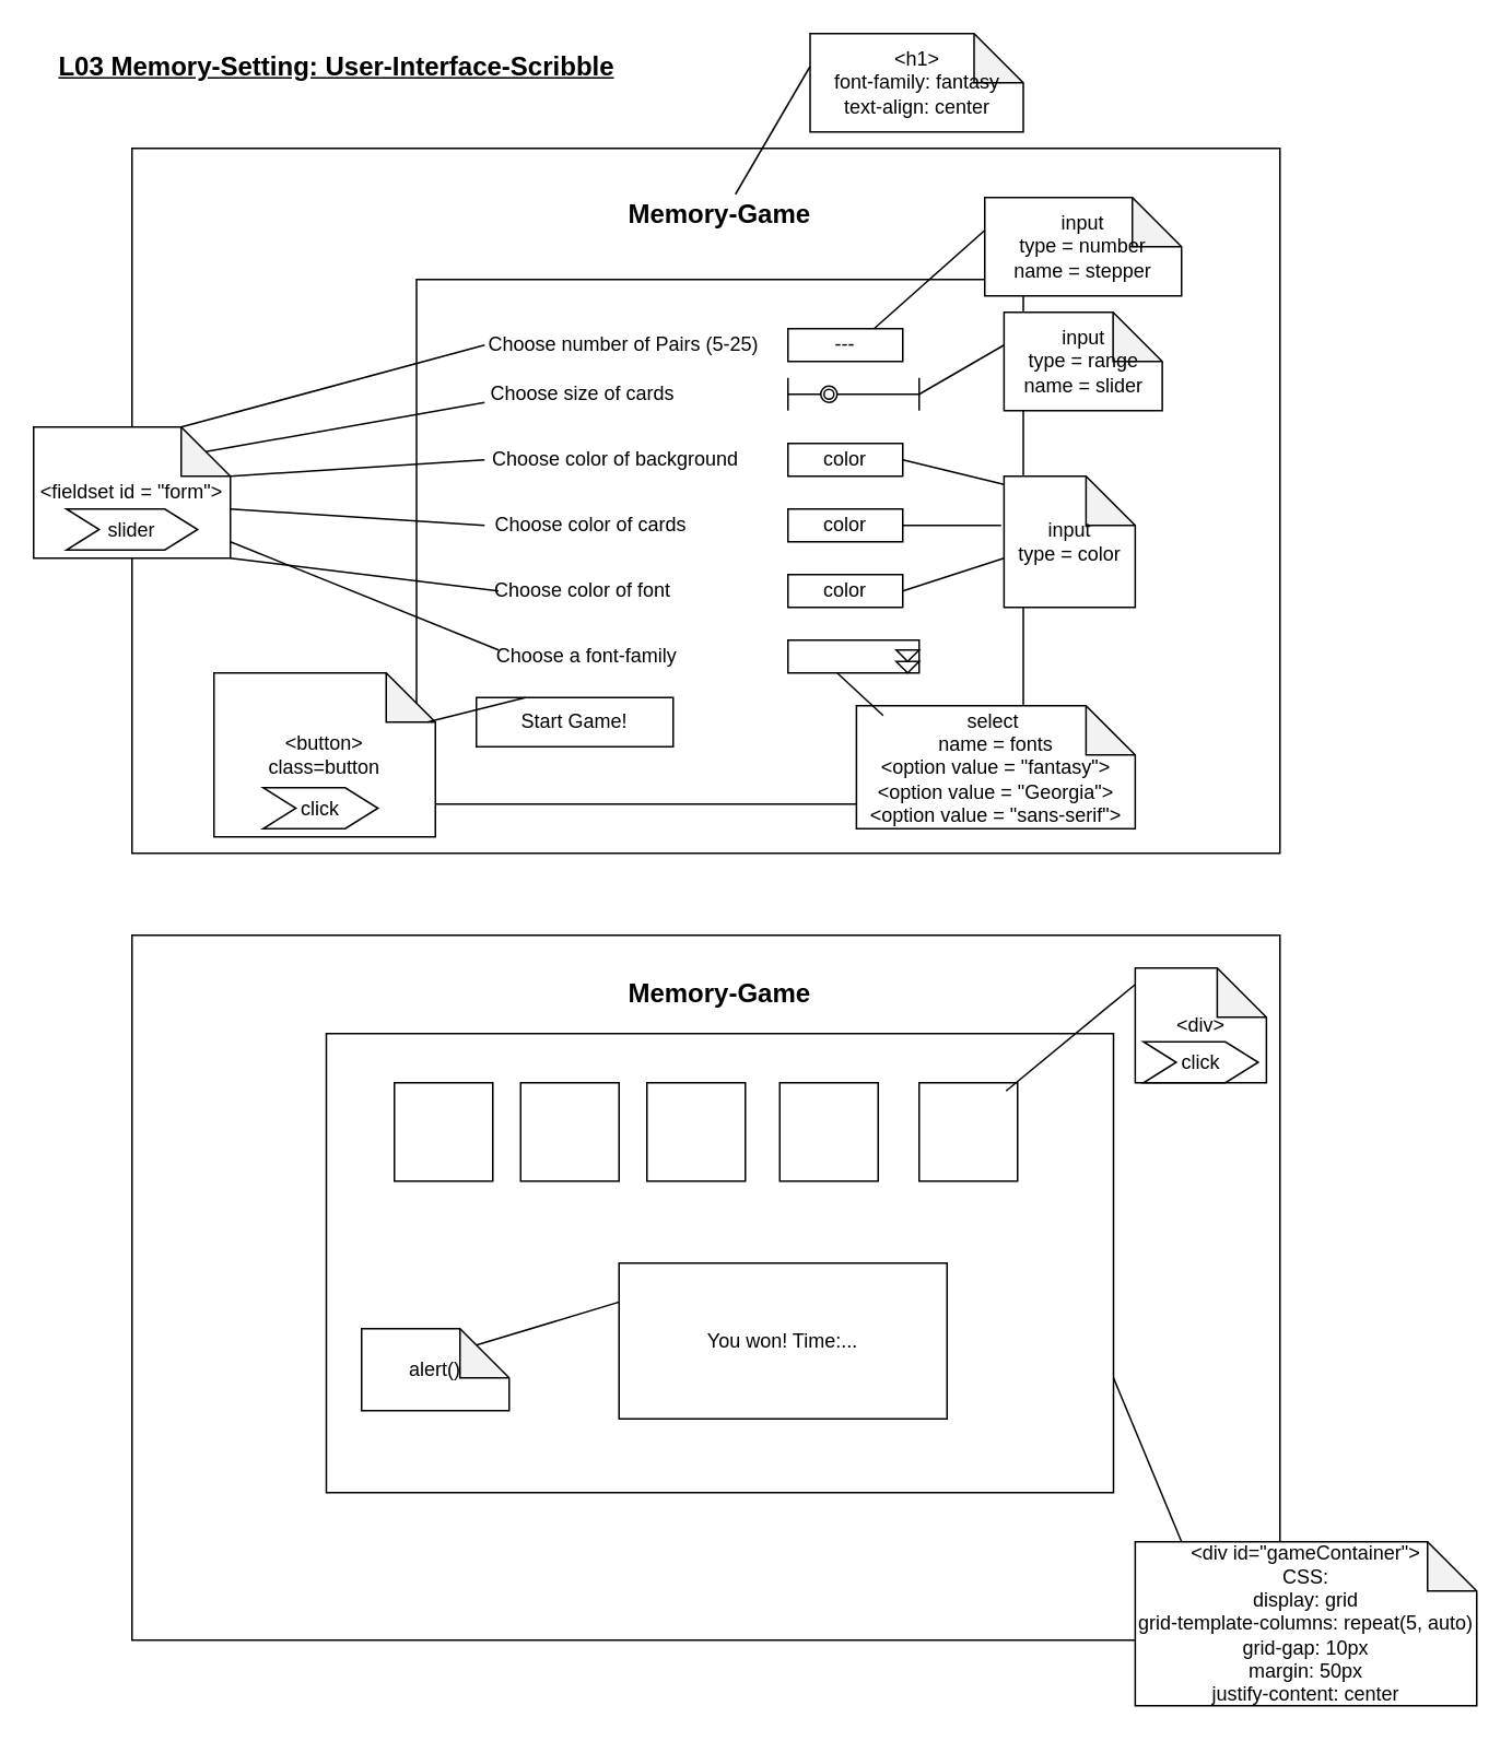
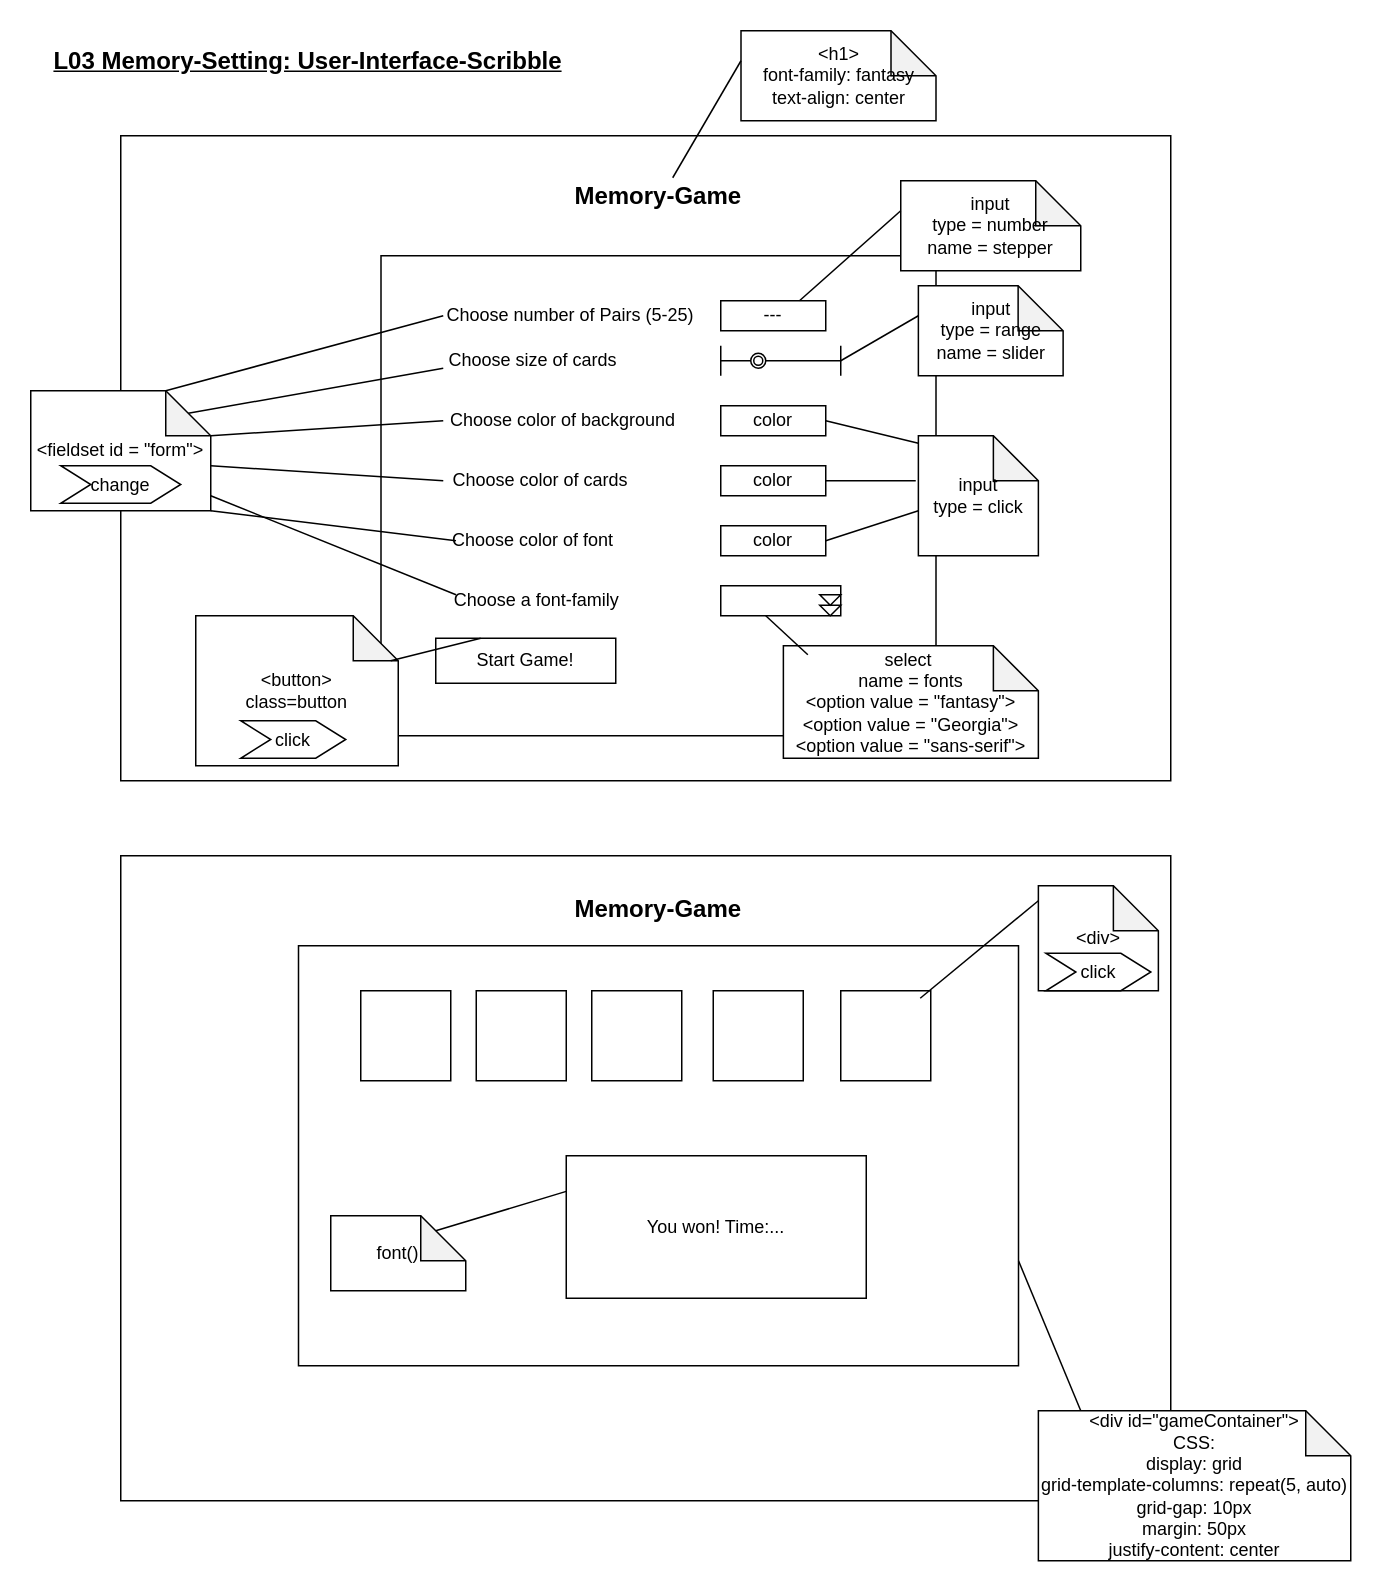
  <mxCell id="0" />
  <mxCell id="1" parent="0" />
  <mxCell id="2" value="&lt;font style=&quot;font-size: 16px&quot;&gt;&lt;b&gt;&lt;u&gt;L03 Memory-Setting: User-Interface-Scribble&lt;/u&gt;&lt;/b&gt;&lt;/font&gt;" style="text;html=1;strokeColor=none;fillColor=none;align=center;verticalAlign=middle;whiteSpace=wrap;rounded=0;" vertex="1" parent="1"><mxGeometry x="20" y="30" width="370" height="20" as="geometry" /></mxCell>
  <mxCell id="3" value="" style="rounded=0;whiteSpace=wrap;html=1;" vertex="1" parent="1"><mxGeometry x="80" y="90" width="700" height="430" as="geometry" /></mxCell>
  <mxCell id="4" value="&lt;b&gt;&lt;font style=&quot;font-size: 16px&quot;&gt;Memory-Game&lt;/font&gt;&lt;/b&gt;" style="text;html=1;strokeColor=none;fillColor=none;align=center;verticalAlign=middle;whiteSpace=wrap;rounded=0;" vertex="1" parent="1"><mxGeometry x="377" y="120" width="123" height="20" as="geometry" /></mxCell>
  <mxCell id="5" value="" style="rounded=0;whiteSpace=wrap;html=1;" vertex="1" parent="1"><mxGeometry x="253.5" y="170" width="370" height="320" as="geometry" /></mxCell>
  <mxCell id="6" value="Choose number of Pairs (5-25)" style="text;html=1;strokeColor=none;fillColor=none;align=center;verticalAlign=middle;whiteSpace=wrap;rounded=0;" vertex="1" parent="1"><mxGeometry x="280" y="200" width="200" height="20" as="geometry" /></mxCell>
  <mxCell id="7" value="---" style="rounded=0;whiteSpace=wrap;html=1;" vertex="1" parent="1"><mxGeometry x="480" y="200" width="70" height="20" as="geometry" /></mxCell>
  <mxCell id="8" value="Choose size of cards" style="text;html=1;strokeColor=none;fillColor=none;align=center;verticalAlign=middle;whiteSpace=wrap;rounded=0;" vertex="1" parent="1"><mxGeometry x="290" y="230" width="130" height="20" as="geometry" /></mxCell>
  <mxCell id="9" value="" style="shape=crossbar;whiteSpace=wrap;html=1;rounded=1;" vertex="1" parent="1"><mxGeometry x="480" y="230" width="80" height="20" as="geometry" /></mxCell>
  <mxCell id="10" value="" style="ellipse;shape=doubleEllipse;whiteSpace=wrap;html=1;aspect=fixed;" vertex="1" parent="1"><mxGeometry x="500" y="235" width="10" height="10" as="geometry" /></mxCell>
  <mxCell id="11" value="Choose color of background" style="text;html=1;strokeColor=none;fillColor=none;align=center;verticalAlign=middle;whiteSpace=wrap;rounded=0;" vertex="1" parent="1"><mxGeometry x="290" y="270" width="170" height="20" as="geometry" /></mxCell>
  <mxCell id="12" value="color" style="rounded=0;whiteSpace=wrap;html=1;" vertex="1" parent="1"><mxGeometry x="480" y="270" width="70" height="20" as="geometry" /></mxCell>
  <mxCell id="13" value="Choose color of cards" style="text;html=1;strokeColor=none;fillColor=none;align=center;verticalAlign=middle;whiteSpace=wrap;rounded=0;" vertex="1" parent="1"><mxGeometry x="290" y="310" width="140" height="20" as="geometry" /></mxCell>
  <mxCell id="14" value="color" style="rounded=0;whiteSpace=wrap;html=1;" vertex="1" parent="1"><mxGeometry x="480" y="310" width="70" height="20" as="geometry" /></mxCell>
  <mxCell id="15" value="Choose color of font" style="text;html=1;strokeColor=none;fillColor=none;align=center;verticalAlign=middle;whiteSpace=wrap;rounded=0;" vertex="1" parent="1"><mxGeometry x="295" y="350" width="120" height="20" as="geometry" /></mxCell>
  <mxCell id="16" value="color" style="rounded=0;whiteSpace=wrap;html=1;" vertex="1" parent="1"><mxGeometry x="480" y="350" width="70" height="20" as="geometry" /></mxCell>
  <mxCell id="17" value="Choose a font-family" style="text;html=1;strokeColor=none;fillColor=none;align=center;verticalAlign=middle;whiteSpace=wrap;rounded=0;" vertex="1" parent="1"><mxGeometry x="295" y="390" width="125" height="20" as="geometry" /></mxCell>
  <mxCell id="18" value="" style="rounded=0;whiteSpace=wrap;html=1;" vertex="1" parent="1"><mxGeometry x="480" y="390" width="80" height="20" as="geometry" /></mxCell>
  <mxCell id="19" value="" style="shape=mxgraph.bpmn.compensation;html=1;outlineConnect=0;rotation=-90;" vertex="1" parent="1"><mxGeometry x="546" y="396" width="14" height="14" as="geometry" /></mxCell>
  <mxCell id="20" value="Start Game!" style="rounded=0;whiteSpace=wrap;html=1;" vertex="1" parent="1"><mxGeometry x="290" y="425" width="120" height="30" as="geometry" /></mxCell>
  <mxCell id="21" value="&amp;lt;h1&amp;gt;&lt;br&gt;font-family: fantasy&lt;br&gt;text-align: center" style="shape=note;whiteSpace=wrap;html=1;backgroundOutline=1;darkOpacity=0.05;" vertex="1" parent="1"><mxGeometry x="493.5" y="20" width="130" height="60" as="geometry" /></mxCell>
  <mxCell id="22" value="" style="endArrow=none;html=1;exitX=0.577;exitY=-0.1;exitDx=0;exitDy=0;exitPerimeter=0;" edge="1" parent="1" source="4"><mxGeometry width="50" height="50" relative="1" as="geometry"><mxPoint x="443.5" y="90" as="sourcePoint" /><mxPoint x="493.5" y="40" as="targetPoint" /></mxGeometry></mxCell>
  <mxCell id="23" value="&amp;lt;fieldset id = &quot;form&quot;&amp;gt;" style="shape=note;whiteSpace=wrap;html=1;backgroundOutline=1;darkOpacity=0.05;" vertex="1" parent="1"><mxGeometry x="20" y="260" width="120" height="80" as="geometry" /></mxCell>
  <mxCell id="24" value="" style="endArrow=none;html=1;exitX=0;exitY=0;exitDx=90;exitDy=0;exitPerimeter=0;" edge="1" parent="1" source="23"><mxGeometry width="50" height="50" relative="1" as="geometry"><mxPoint x="245" y="260" as="sourcePoint" /><mxPoint x="295" y="210" as="targetPoint" /></mxGeometry></mxCell>
  <mxCell id="25" value="" style="endArrow=none;html=1;exitX=0;exitY=0;exitDx=105;exitDy=15;exitPerimeter=0;" edge="1" parent="1" source="23"><mxGeometry width="50" height="50" relative="1" as="geometry"><mxPoint x="245" y="295" as="sourcePoint" /><mxPoint x="295" y="245" as="targetPoint" /></mxGeometry></mxCell>
  <mxCell id="26" value="" style="endArrow=none;html=1;exitX=0;exitY=0;exitDx=120;exitDy=30;exitPerimeter=0;" edge="1" parent="1" source="23"><mxGeometry width="50" height="50" relative="1" as="geometry"><mxPoint x="245" y="330" as="sourcePoint" /><mxPoint x="295" y="280" as="targetPoint" /></mxGeometry></mxCell>
  <mxCell id="27" value="" style="endArrow=none;html=1;exitX=0;exitY=0;exitDx=120;exitDy=50;exitPerimeter=0;" edge="1" parent="1" source="23"><mxGeometry width="50" height="50" relative="1" as="geometry"><mxPoint x="245" y="370" as="sourcePoint" /><mxPoint x="295" y="320" as="targetPoint" /></mxGeometry></mxCell>
  <mxCell id="28" value="" style="endArrow=none;html=1;exitX=1;exitY=1;exitDx=0;exitDy=0;exitPerimeter=0;" edge="1" parent="1" source="23"><mxGeometry width="50" height="50" relative="1" as="geometry"><mxPoint x="253.5" y="410" as="sourcePoint" /><mxPoint x="303.5" y="360" as="targetPoint" /></mxGeometry></mxCell>
  <mxCell id="29" value="" style="endArrow=none;html=1;" edge="1" parent="1"><mxGeometry width="50" height="50" relative="1" as="geometry"><mxPoint x="140" y="330" as="sourcePoint" /><mxPoint x="303.5" y="396" as="targetPoint" /></mxGeometry></mxCell>
  <mxCell id="30" value="input&lt;br&gt;type = number&lt;br&gt;name = stepper" style="shape=note;whiteSpace=wrap;html=1;backgroundOutline=1;darkOpacity=0.05;" vertex="1" parent="1"><mxGeometry x="600" y="120" width="120" height="60" as="geometry" /></mxCell>
  <mxCell id="31" value="" style="endArrow=none;html=1;exitX=0.75;exitY=0;exitDx=0;exitDy=0;" edge="1" parent="1" source="7"><mxGeometry width="50" height="50" relative="1" as="geometry"><mxPoint x="550" y="190" as="sourcePoint" /><mxPoint x="600" y="140" as="targetPoint" /></mxGeometry></mxCell>
  <mxCell id="32" value="input&lt;br&gt;type = range&lt;br&gt;name = slider" style="shape=note;whiteSpace=wrap;html=1;backgroundOutline=1;darkOpacity=0.05;" vertex="1" parent="1"><mxGeometry x="611.75" y="190" width="96.5" height="60" as="geometry" /></mxCell>
  <mxCell id="33" value="" style="endArrow=none;html=1;exitX=1;exitY=0.5;exitDx=0;exitDy=0;exitPerimeter=0;" edge="1" parent="1" source="9"><mxGeometry width="50" height="50" relative="1" as="geometry"><mxPoint x="561.75" y="260" as="sourcePoint" /><mxPoint x="611.75" y="210" as="targetPoint" /></mxGeometry></mxCell>
- <mxCell id="34" value="input&lt;br&gt;type = color" style="shape=note;whiteSpace=wrap;html=1;backgroundOutline=1;darkOpacity=0.05;" vertex="1" parent="1"><mxGeometry x="611.75" y="290" width="80" height="80" as="geometry" /></mxCell>
+ <mxCell id="34" value="input&lt;br&gt;type = click" style="shape=note;whiteSpace=wrap;html=1;backgroundOutline=1;darkOpacity=0.05;" vertex="1" parent="1"><mxGeometry x="611.75" y="290" width="80" height="80" as="geometry" /></mxCell>
  <mxCell id="35" value="" style="endArrow=none;html=1;exitX=1;exitY=0.5;exitDx=0;exitDy=0;" edge="1" parent="1" source="12"><mxGeometry width="50" height="50" relative="1" as="geometry"><mxPoint x="561.75" y="345" as="sourcePoint" /><mxPoint x="611.75" y="295" as="targetPoint" /></mxGeometry></mxCell>
  <mxCell id="36" value="" style="endArrow=none;html=1;exitX=1;exitY=0.5;exitDx=0;exitDy=0;" edge="1" parent="1" source="14"><mxGeometry width="50" height="50" relative="1" as="geometry"><mxPoint x="560" y="370" as="sourcePoint" /><mxPoint x="610" y="320" as="targetPoint" /></mxGeometry></mxCell>
  <mxCell id="37" value="" style="endArrow=none;html=1;exitX=1;exitY=0.5;exitDx=0;exitDy=0;" edge="1" parent="1" source="16"><mxGeometry width="50" height="50" relative="1" as="geometry"><mxPoint x="561.75" y="390" as="sourcePoint" /><mxPoint x="611.75" y="340" as="targetPoint" /></mxGeometry></mxCell>
  <mxCell id="38" value="select&amp;nbsp;&lt;br&gt;name = fonts&lt;br&gt;&amp;lt;option value = &quot;fantasy&quot;&amp;gt;&lt;br&gt;&amp;lt;option value = &quot;Georgia&quot;&amp;gt;&lt;br&gt;&amp;lt;option value = &quot;sans-serif&quot;&amp;gt;" style="shape=note;whiteSpace=wrap;html=1;backgroundOutline=1;darkOpacity=0.05;" vertex="1" parent="1"><mxGeometry x="521.75" y="430" width="170" height="75" as="geometry" /></mxCell>
  <mxCell id="39" value="" style="endArrow=none;html=1;exitX=0.096;exitY=0.08;exitDx=0;exitDy=0;exitPerimeter=0;" edge="1" parent="1" source="38"><mxGeometry width="50" height="50" relative="1" as="geometry"><mxPoint x="460" y="460" as="sourcePoint" /><mxPoint x="510" y="410" as="targetPoint" /></mxGeometry></mxCell>
  <mxCell id="40" value="&amp;lt;button&amp;gt;&lt;br&gt;class=button" style="shape=note;whiteSpace=wrap;html=1;backgroundOutline=1;darkOpacity=0.05;" vertex="1" parent="1"><mxGeometry x="130" y="410" width="135" height="100" as="geometry" /></mxCell>
  <mxCell id="41" value="" style="endArrow=none;html=1;entryX=0.25;entryY=0;entryDx=0;entryDy=0;" edge="1" parent="1" target="20"><mxGeometry width="50" height="50" relative="1" as="geometry"><mxPoint x="260" y="440" as="sourcePoint" /><mxPoint x="310" y="390" as="targetPoint" /></mxGeometry></mxCell>
  <mxCell id="42" value="click" style="shape=step;perimeter=stepPerimeter;whiteSpace=wrap;html=1;fixedSize=1;" vertex="1" parent="1"><mxGeometry x="160" y="480" width="70" height="25" as="geometry" /></mxCell>
- <mxCell id="43" value="slider" style="shape=step;perimeter=stepPerimeter;whiteSpace=wrap;html=1;fixedSize=1;" vertex="1" parent="1"><mxGeometry x="40" y="310" width="80" height="25" as="geometry" /></mxCell>
+ <mxCell id="43" value="change" style="shape=step;perimeter=stepPerimeter;whiteSpace=wrap;html=1;fixedSize=1;" vertex="1" parent="1"><mxGeometry x="40" y="310" width="80" height="25" as="geometry" /></mxCell>
  <mxCell id="44" value="" style="rounded=0;whiteSpace=wrap;html=1;" vertex="1" parent="1"><mxGeometry x="80" y="570" width="700" height="430" as="geometry" /></mxCell>
  <mxCell id="45" value="&lt;b&gt;&lt;font style=&quot;font-size: 16px&quot;&gt;Memory-Game&lt;/font&gt;&lt;/b&gt;" style="text;html=1;strokeColor=none;fillColor=none;align=center;verticalAlign=middle;whiteSpace=wrap;rounded=0;" vertex="1" parent="1"><mxGeometry x="377" y="595" width="123" height="20" as="geometry" /></mxCell>
  <mxCell id="46" value="" style="rounded=0;whiteSpace=wrap;html=1;" vertex="1" parent="1"><mxGeometry x="198.5" y="630" width="480" height="280" as="geometry" /></mxCell>
  <mxCell id="47" value="" style="rounded=0;whiteSpace=wrap;html=1;" vertex="1" parent="1"><mxGeometry x="240" y="660" width="60" height="60" as="geometry" /></mxCell>
  <mxCell id="48" value="" style="rounded=0;whiteSpace=wrap;html=1;" vertex="1" parent="1"><mxGeometry x="317" y="660" width="60" height="60" as="geometry" /></mxCell>
  <mxCell id="49" value="" style="rounded=0;whiteSpace=wrap;html=1;" vertex="1" parent="1"><mxGeometry x="394" y="660" width="60" height="60" as="geometry" /></mxCell>
  <mxCell id="50" value="" style="rounded=0;whiteSpace=wrap;html=1;" vertex="1" parent="1"><mxGeometry x="475" y="660" width="60" height="60" as="geometry" /></mxCell>
  <mxCell id="51" value="" style="rounded=0;whiteSpace=wrap;html=1;" vertex="1" parent="1"><mxGeometry x="560" y="660" width="60" height="60" as="geometry" /></mxCell>
  <mxCell id="52" value="&amp;lt;div id=&quot;gameContainer&quot;&amp;gt;&lt;br&gt;CSS:&lt;br&gt;display: grid&lt;br&gt;grid-template-columns: repeat(5, auto)&lt;br&gt;grid-gap: 10px&lt;br&gt;margin: 50px&lt;br&gt;justify-content: center" style="shape=note;whiteSpace=wrap;html=1;backgroundOutline=1;darkOpacity=0.05;" vertex="1" parent="1"><mxGeometry x="691.75" y="940" width="208.25" height="100" as="geometry" /></mxCell>
  <mxCell id="53" value="" style="endArrow=none;html=1;entryX=1;entryY=0.75;entryDx=0;entryDy=0;" edge="1" parent="1" target="46"><mxGeometry width="50" height="50" relative="1" as="geometry"><mxPoint x="720" y="940" as="sourcePoint" /><mxPoint x="770" y="890" as="targetPoint" /></mxGeometry></mxCell>
  <mxCell id="54" value="&amp;lt;div&amp;gt;" style="shape=note;whiteSpace=wrap;html=1;backgroundOutline=1;darkOpacity=0.05;" vertex="1" parent="1"><mxGeometry x="691.75" y="590" width="80" height="70" as="geometry" /></mxCell>
  <mxCell id="55" value="click" style="shape=step;perimeter=stepPerimeter;whiteSpace=wrap;html=1;fixedSize=1;" vertex="1" parent="1"><mxGeometry x="696.75" y="635" width="70" height="25" as="geometry" /></mxCell>
  <mxCell id="56" value="" style="endArrow=none;html=1;exitX=0.883;exitY=0.083;exitDx=0;exitDy=0;exitPerimeter=0;" edge="1" parent="1" source="51"><mxGeometry width="50" height="50" relative="1" as="geometry"><mxPoint x="641.75" y="650" as="sourcePoint" /><mxPoint x="691.75" y="600" as="targetPoint" /></mxGeometry></mxCell>
  <mxCell id="57" value="You won! Time:..." style="rounded=0;whiteSpace=wrap;html=1;" vertex="1" parent="1"><mxGeometry x="377" y="770" width="200" height="95" as="geometry" /></mxCell>
- <mxCell id="58" value="alert()" style="shape=note;whiteSpace=wrap;html=1;backgroundOutline=1;darkOpacity=0.05;" vertex="1" parent="1"><mxGeometry x="220" y="810" width="90" height="50" as="geometry" /></mxCell>
+ <mxCell id="58" value="font()" style="shape=note;whiteSpace=wrap;html=1;backgroundOutline=1;darkOpacity=0.05;" vertex="1" parent="1"><mxGeometry x="220" y="810" width="90" height="50" as="geometry" /></mxCell>
  <mxCell id="59" value="" style="endArrow=none;html=1;entryX=0;entryY=0.25;entryDx=0;entryDy=0;" edge="1" parent="1" target="57"><mxGeometry width="50" height="50" relative="1" as="geometry"><mxPoint x="290" y="820" as="sourcePoint" /><mxPoint x="340" y="770" as="targetPoint" /></mxGeometry></mxCell>
